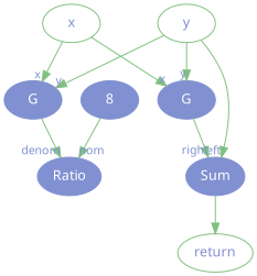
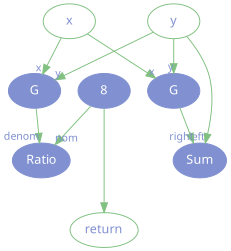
  digraph {
    node [color="#8090d0" fontcolor=white fontname=go fontsize=13 style=filled]
    edge [color="#80c080" headlabel=x labelfontcolor="#8090d0" labelfontname=go labelfontsize=11]
    x [color="#80c080" fontcolor="#8090d0" shape=ellipse style=""]
    y [color="#80c080" fontcolor="#8090d0" shape=ellipse style=""]
    return [color="#80c080" fontcolor="#8090d0" shape=ellipse style=""]
    n4 [label=G]
    n5 [label=G]
    n6 [label=Sum]
    n7 [label=Ratio]
    n8 [label=8]
    subgraph sub_1 {
      rank=same
      x
      y
    }
    subgraph sub_2 {
      rank=source
      x
      y
    }
    subgraph sub_3 {
      rank=sink
      return
    }
    x -> n4
    x -> n5
    y -> n4 [headlabel=y]
    y -> n5 [headlabel=y]
    y -> n6 [headlabel=left]
    n4 -> n7 [headlabel=denom]
    n5 -> n6 [headlabel=right]
-   n6 -> return [headlabel=""]
+   n8 -> return [headlabel=""]
    n8 -> n7 [headlabel=nom]
  }
